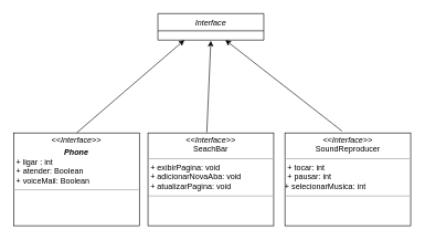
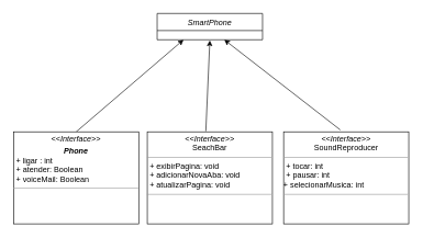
  <mxCell id="0" />
  <mxCell id="1" parent="0" />
- <mxCell id="2" value="Interface" style="swimlane;fontStyle=2;align=center;verticalAlign=top;childLayout=stackLayout;horizontal=1;startSize=26;horizontalStack=0;resizeParent=1;resizeLast=0;collapsible=1;marginBottom=0;rounded=0;shadow=0;strokeWidth=1;" parent="1" vertex="1"><mxGeometry x="238" y="20" width="160" height="40" as="geometry"><mxRectangle x="230" y="140" width="160" height="26" as="alternateBounds" /></mxGeometry></mxCell>
+ <mxCell id="2" value="SmartPhone" style="swimlane;fontStyle=2;align=center;verticalAlign=top;childLayout=stackLayout;horizontal=1;startSize=26;horizontalStack=0;resizeParent=1;resizeLast=0;collapsible=1;marginBottom=0;rounded=0;shadow=0;strokeWidth=1;" parent="1" vertex="1"><mxGeometry x="238" y="20" width="160" height="40" as="geometry"><mxRectangle x="230" y="140" width="160" height="26" as="alternateBounds" /></mxGeometry></mxCell>
  <mxCell id="3" value="" style="endArrow=classic;html=1;rounded=0;strokeColor=default;entryX=0.25;entryY=1;entryDx=0;entryDy=0;exitX=0.5;exitY=0;exitDx=0;exitDy=0;" edge="1" parent="1" source="6" target="2"><mxGeometry width="50" height="50" relative="1" as="geometry"><mxPoint x="130" y="180" as="sourcePoint" /><mxPoint x="280" y="39" as="targetPoint" /><Array as="points" /></mxGeometry></mxCell>
  <mxCell id="4" value="" style="endArrow=classic;html=1;rounded=0;strokeColor=default;entryX=0.25;entryY=1;entryDx=0;entryDy=0;exitX=0.468;exitY=-0.007;exitDx=0;exitDy=0;exitPerimeter=0;" edge="1" parent="1" source="7"><mxGeometry width="50" height="50" relative="1" as="geometry"><mxPoint x="314" y="182.24" as="sourcePoint" /><mxPoint x="318" y="61" as="targetPoint" /></mxGeometry></mxCell>
  <mxCell id="5" value="" style="endArrow=classic;html=1;rounded=0;strokeColor=default;entryX=0.25;entryY=1;entryDx=0;entryDy=0;exitX=0.453;exitY=-0.021;exitDx=0;exitDy=0;exitPerimeter=0;" edge="1" parent="1" source="8"><mxGeometry width="50" height="50" relative="1" as="geometry"><mxPoint x="496.08" y="176.64" as="sourcePoint" /><mxPoint x="340" y="60" as="targetPoint" /></mxGeometry></mxCell>
  <mxCell id="6" value="&lt;p style=&quot;margin:0px;margin-top:4px;text-align:center;&quot;&gt;&lt;i&gt;&amp;lt;&amp;lt;Interface&amp;gt;&amp;gt;&lt;/i&gt;&lt;/p&gt;&lt;p style=&quot;margin:0px;margin-top:4px;text-align:center;&quot;&gt;&lt;i&gt;&lt;b&gt;Phone&lt;/b&gt;&lt;/i&gt;&lt;br&gt;&lt;/p&gt;&lt;p style=&quot;margin:0px;margin-left:4px;&quot;&gt;+&amp;nbsp;ligar : int&lt;br&gt;+ atender: Boolean&lt;/p&gt;&lt;p style=&quot;margin:0px;margin-left:4px;&quot;&gt;+ voiceMail: Boolean&lt;/p&gt;&lt;hr size=&quot;1&quot;&gt;&lt;p style=&quot;margin:0px;margin-left:4px;&quot;&gt;&lt;br&gt;&lt;/p&gt;" style="verticalAlign=top;align=left;overflow=fill;fontSize=12;fontFamily=Helvetica;html=1;whiteSpace=wrap;" vertex="1" parent="1"><mxGeometry x="20" y="200" width="190" height="140" as="geometry" /></mxCell>
  <mxCell id="7" value="&lt;p style=&quot;margin:0px;margin-top:4px;text-align:center;&quot;&gt;&lt;i&gt;&amp;lt;&amp;lt;Interface&amp;gt;&amp;gt;&lt;/i&gt;&lt;br&gt;SeachBar&lt;br&gt;&lt;/p&gt;&lt;hr size=&quot;1&quot;&gt;&lt;p style=&quot;margin:0px;margin-left:4px;&quot;&gt;+&amp;nbsp;exibirPagina: void&lt;br&gt;+&amp;nbsp;adicionarNovaAba: void&lt;/p&gt;&lt;p style=&quot;margin:0px;margin-left:4px;&quot;&gt;+ atualizarPagina: void&lt;br&gt;&lt;/p&gt;&lt;hr size=&quot;1&quot;&gt;&lt;p style=&quot;margin:0px;margin-left:4px;&quot;&gt;&lt;br&gt;&lt;/p&gt;" style="verticalAlign=top;align=left;overflow=fill;fontSize=12;fontFamily=Helvetica;html=1;whiteSpace=wrap;" vertex="1" parent="1"><mxGeometry x="223" y="200" width="190" height="140" as="geometry" /></mxCell>
  <mxCell id="8" value="&lt;p style=&quot;margin:0px;margin-top:4px;text-align:center;&quot;&gt;&lt;i&gt;&amp;lt;&amp;lt;Interface&amp;gt;&amp;gt;&lt;/i&gt;&lt;br&gt;&lt;/p&gt;&amp;nbsp; &amp;nbsp; &amp;nbsp; &amp;nbsp; &amp;nbsp; &amp;nbsp; &amp;nbsp; SoundReproducer&lt;hr size=&quot;1&quot;&gt;&lt;p style=&quot;margin:0px;margin-left:4px;&quot;&gt;+&amp;nbsp;tocar: int&lt;br&gt;+&amp;nbsp;pausar: int&lt;/p&gt;+ selecionarMusica: int&lt;hr size=&quot;1&quot;&gt;&lt;p style=&quot;margin:0px;margin-left:4px;&quot;&gt;&lt;br&gt;&lt;/p&gt;" style="verticalAlign=top;align=left;overflow=fill;fontSize=12;fontFamily=Helvetica;html=1;whiteSpace=wrap;" vertex="1" parent="1"><mxGeometry x="430" y="200" width="190" height="140" as="geometry" /></mxCell>
